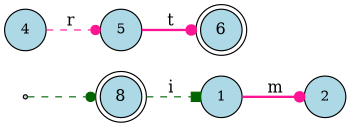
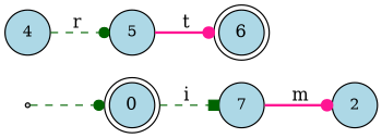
  digraph {
    rankdir=LR
    node [fillcolor=lightblue fontsize=12 shape=circle style=filled]
    edge [arrowhead=dot color=darkgreen style=dashed]
-   n1 [fontsize=14 label=8 shape=doublecircle]
-   n2 [label=1]
+   n1 [fontsize=14 label=0 shape=doublecircle]
+   n2 [label=7]
    n3 [label=2]
    n4 [label=4]
    n5 [label=5]
    n6 [fontsize=14 label=6 shape=doublecircle]
    n7 [fillcolor=lightgrey fontsize=14 label=6 shape=point]
    n1 -> n2 [arrowhead=box label=i]
    n2 -> n3 [color=deeppink label=m style=bold]
-   n4 -> n5 [color=deeppink label=r]
+   n4 -> n5 [label=r]
    n5 -> n6 [color=deeppink label=t style=bold]
    n7 -> n1
  }
